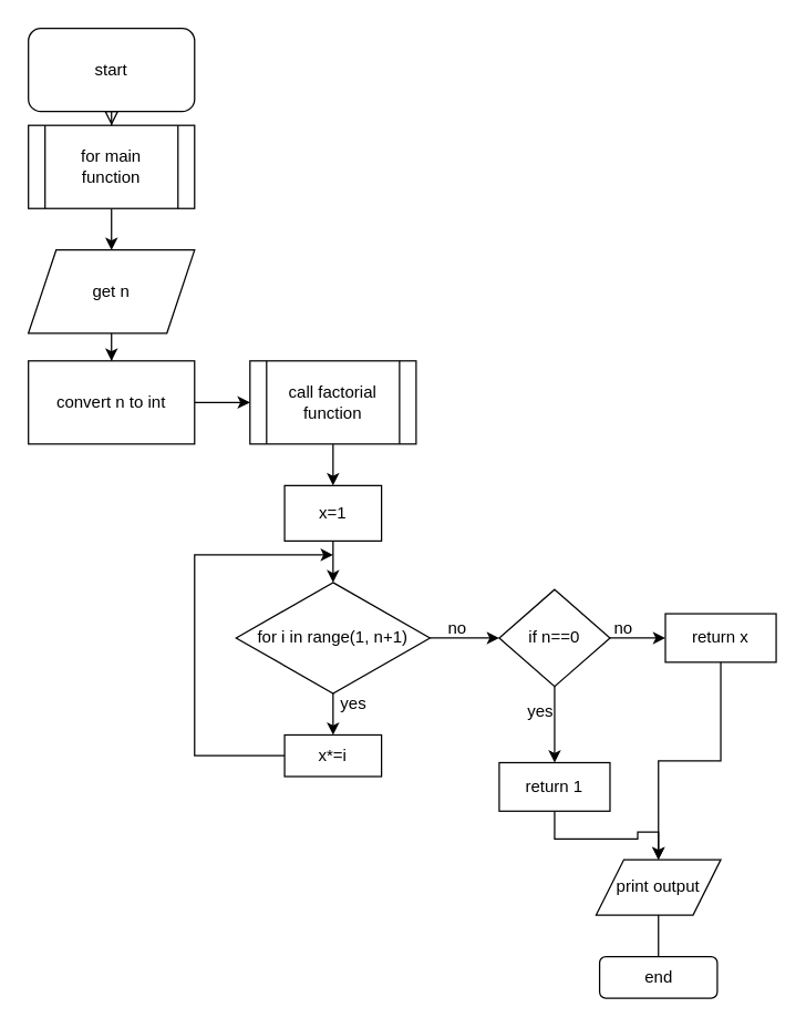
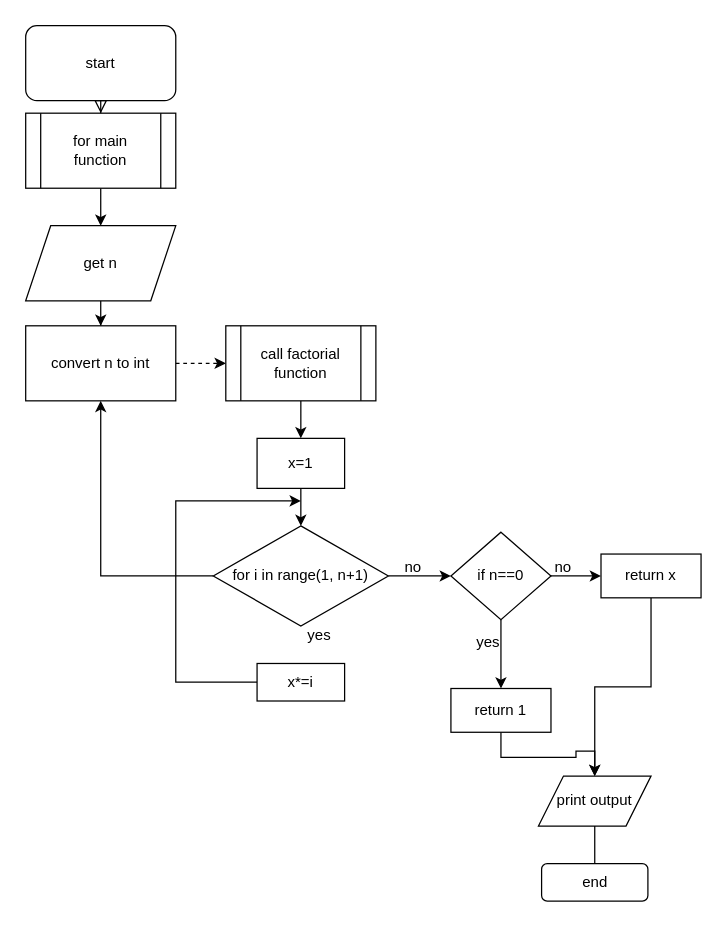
  <mxCell id="0" />
  <mxCell id="1" parent="0" />
  <mxCell id="2" value="" style="rounded=0;html=1;jettySize=auto;orthogonalLoop=1;fontSize=11;endArrow=block;endFill=0;endSize=8;strokeWidth=1;shadow=0;labelBackgroundColor=none;edgeStyle=orthogonalEdgeStyle;entryX=0.5;entryY=0;entryDx=0;entryDy=0;" parent="1" source="3" edge="1" target="5"><mxGeometry relative="1" as="geometry"><mxPoint x="80" y="90" as="targetPoint" /></mxGeometry></mxCell>
  <mxCell id="3" value="start" style="rounded=1;whiteSpace=wrap;html=1;fontSize=12;glass=0;strokeWidth=1;shadow=0;" parent="1" vertex="1"><mxGeometry x="20" y="20" width="120" height="60" as="geometry" /></mxCell>
  <mxCell id="4" value="" style="edgeStyle=orthogonalEdgeStyle;rounded=0;orthogonalLoop=1;jettySize=auto;html=1;" edge="1" parent="1" source="5" target="7"><mxGeometry relative="1" as="geometry" /></mxCell>
  <mxCell id="5" value="for main&lt;br&gt;function" style="shape=process;whiteSpace=wrap;html=1;backgroundOutline=1;" parent="1" vertex="1"><mxGeometry x="20" y="90" width="120" height="60" as="geometry" /></mxCell>
  <mxCell id="6" value="" style="edgeStyle=orthogonalEdgeStyle;rounded=0;orthogonalLoop=1;jettySize=auto;html=1;" edge="1" parent="1" source="7" target="9"><mxGeometry relative="1" as="geometry" /></mxCell>
  <mxCell id="7" value="get n" style="shape=parallelogram;perimeter=parallelogramPerimeter;whiteSpace=wrap;html=1;fixedSize=1;" vertex="1" parent="1"><mxGeometry x="20" y="180" width="120" height="60" as="geometry" /></mxCell>
- <mxCell id="8" value="" style="edgeStyle=orthogonalEdgeStyle;rounded=0;orthogonalLoop=1;jettySize=auto;html=1;" edge="1" parent="1" source="9" target="11"><mxGeometry relative="1" as="geometry" /></mxCell>
+ <mxCell id="8" value="" style="edgeStyle=orthogonalEdgeStyle;rounded=0;orthogonalLoop=1;jettySize=auto;html=1;dashed=1;" edge="1" parent="1" source="9" target="11"><mxGeometry relative="1" as="geometry" /></mxCell>
  <mxCell id="9" value="convert n to int" style="whiteSpace=wrap;html=1;" vertex="1" parent="1"><mxGeometry x="20" y="260" width="120" height="60" as="geometry" /></mxCell>
  <mxCell id="10" value="" style="edgeStyle=orthogonalEdgeStyle;rounded=0;orthogonalLoop=1;jettySize=auto;html=1;" edge="1" parent="1" source="11" target="16"><mxGeometry relative="1" as="geometry" /></mxCell>
  <mxCell id="11" value="call factorial function" style="shape=process;whiteSpace=wrap;html=1;backgroundOutline=1;" vertex="1" parent="1"><mxGeometry x="180" y="260" width="120" height="60" as="geometry" /></mxCell>
  <mxCell id="12" value="" style="edgeStyle=orthogonalEdgeStyle;rounded=0;orthogonalLoop=1;jettySize=auto;html=1;" edge="1" parent="1" source="14" target="19"><mxGeometry relative="1" as="geometry" /></mxCell>
- <mxCell id="13" value="" style="edgeStyle=orthogonalEdgeStyle;rounded=0;orthogonalLoop=1;jettySize=auto;html=1;" edge="1" parent="1" source="14" target="23"><mxGeometry relative="1" as="geometry" /></mxCell>
+ <mxCell id="13" value="" style="edgeStyle=orthogonalEdgeStyle;rounded=0;orthogonalLoop=1;jettySize=auto;html=1;" edge="1" parent="1" source="14" target="9"><mxGeometry relative="1" as="geometry" /></mxCell>
  <mxCell id="14" value="for i in range(1, n+1)" style="rhombus;whiteSpace=wrap;html=1;" vertex="1" parent="1"><mxGeometry x="170" y="420" width="140" height="80" as="geometry" /></mxCell>
  <mxCell id="15" value="" style="edgeStyle=orthogonalEdgeStyle;rounded=0;orthogonalLoop=1;jettySize=auto;html=1;" edge="1" parent="1" source="16" target="14"><mxGeometry relative="1" as="geometry" /></mxCell>
  <mxCell id="16" value="x=1" style="rounded=0;whiteSpace=wrap;html=1;" vertex="1" parent="1"><mxGeometry x="205" y="350" width="70" height="40" as="geometry" /></mxCell>
  <mxCell id="17" value="" style="edgeStyle=orthogonalEdgeStyle;rounded=0;orthogonalLoop=1;jettySize=auto;html=1;" edge="1" parent="1" source="19" target="21"><mxGeometry relative="1" as="geometry" /></mxCell>
  <mxCell id="18" value="" style="edgeStyle=orthogonalEdgeStyle;rounded=0;orthogonalLoop=1;jettySize=auto;html=1;" edge="1" parent="1" source="19" target="28"><mxGeometry relative="1" as="geometry" /></mxCell>
  <mxCell id="19" value="if n==0" style="rhombus;whiteSpace=wrap;html=1;" vertex="1" parent="1"><mxGeometry x="360" y="425" width="80" height="70" as="geometry" /></mxCell>
  <mxCell id="20" value="" style="edgeStyle=orthogonalEdgeStyle;rounded=0;orthogonalLoop=1;jettySize=auto;html=1;entryX=0.5;entryY=0;entryDx=0;entryDy=0;" edge="1" parent="1" source="21" target="31"><mxGeometry relative="1" as="geometry"><mxPoint x="430" y="630" as="targetPoint" /></mxGeometry></mxCell>
  <mxCell id="21" value="return 1" style="whiteSpace=wrap;html=1;" vertex="1" parent="1"><mxGeometry x="360" y="550" width="80" height="35" as="geometry" /></mxCell>
  <mxCell id="22" style="edgeStyle=orthogonalEdgeStyle;rounded=0;orthogonalLoop=1;jettySize=auto;html=1;" edge="1" parent="1" source="23"><mxGeometry relative="1" as="geometry"><mxPoint x="240" y="400" as="targetPoint" /><Array as="points"><mxPoint x="140" y="545" /><mxPoint x="140" y="400" /><mxPoint x="190" y="400" /></Array></mxGeometry></mxCell>
  <mxCell id="23" value="x*=i" style="whiteSpace=wrap;html=1;" vertex="1" parent="1"><mxGeometry x="205" y="530" width="70" height="30" as="geometry" /></mxCell>
  <mxCell id="24" value="yes" style="text;html=1;strokeColor=none;fillColor=none;align=center;verticalAlign=middle;whiteSpace=wrap;rounded=0;" vertex="1" parent="1"><mxGeometry x="235" y="495" width="40" height="25" as="geometry" /></mxCell>
  <mxCell id="25" value="no" style="text;html=1;strokeColor=none;fillColor=none;align=center;verticalAlign=middle;whiteSpace=wrap;rounded=0;" vertex="1" parent="1"><mxGeometry x="310" y="440" width="40" height="25" as="geometry" /></mxCell>
  <mxCell id="26" value="yes" style="text;html=1;strokeColor=none;fillColor=none;align=center;verticalAlign=middle;whiteSpace=wrap;rounded=0;" vertex="1" parent="1"><mxGeometry x="370" y="500" width="40" height="25" as="geometry" /></mxCell>
  <mxCell id="27" style="edgeStyle=orthogonalEdgeStyle;rounded=0;orthogonalLoop=1;jettySize=auto;html=1;exitX=0.5;exitY=1;exitDx=0;exitDy=0;entryX=0.5;entryY=0;entryDx=0;entryDy=0;" edge="1" parent="1" source="28" target="31"><mxGeometry relative="1" as="geometry"><mxPoint x="520" y="630" as="targetPoint" /></mxGeometry></mxCell>
  <mxCell id="28" value="return x" style="whiteSpace=wrap;html=1;" vertex="1" parent="1"><mxGeometry x="480" y="442.5" width="80" height="35" as="geometry" /></mxCell>
  <mxCell id="29" value="no" style="text;html=1;strokeColor=none;fillColor=none;align=center;verticalAlign=middle;whiteSpace=wrap;rounded=0;" vertex="1" parent="1"><mxGeometry x="430" y="440" width="40" height="25" as="geometry" /></mxCell>
  <mxCell id="30" value="" style="edgeStyle=orthogonalEdgeStyle;rounded=0;orthogonalLoop=1;jettySize=auto;html=1;endArrow=none;" edge="1" parent="1" source="31" target="32"><mxGeometry relative="1" as="geometry" /></mxCell>
  <mxCell id="31" value="print output" style="shape=parallelogram;perimeter=parallelogramPerimeter;whiteSpace=wrap;html=1;fixedSize=1;" vertex="1" parent="1"><mxGeometry x="430" y="620" width="90" height="40" as="geometry" /></mxCell>
  <mxCell id="32" value="end" style="rounded=1;whiteSpace=wrap;html=1;" vertex="1" parent="1"><mxGeometry x="432.5" y="690" width="85" height="30" as="geometry" /></mxCell>
